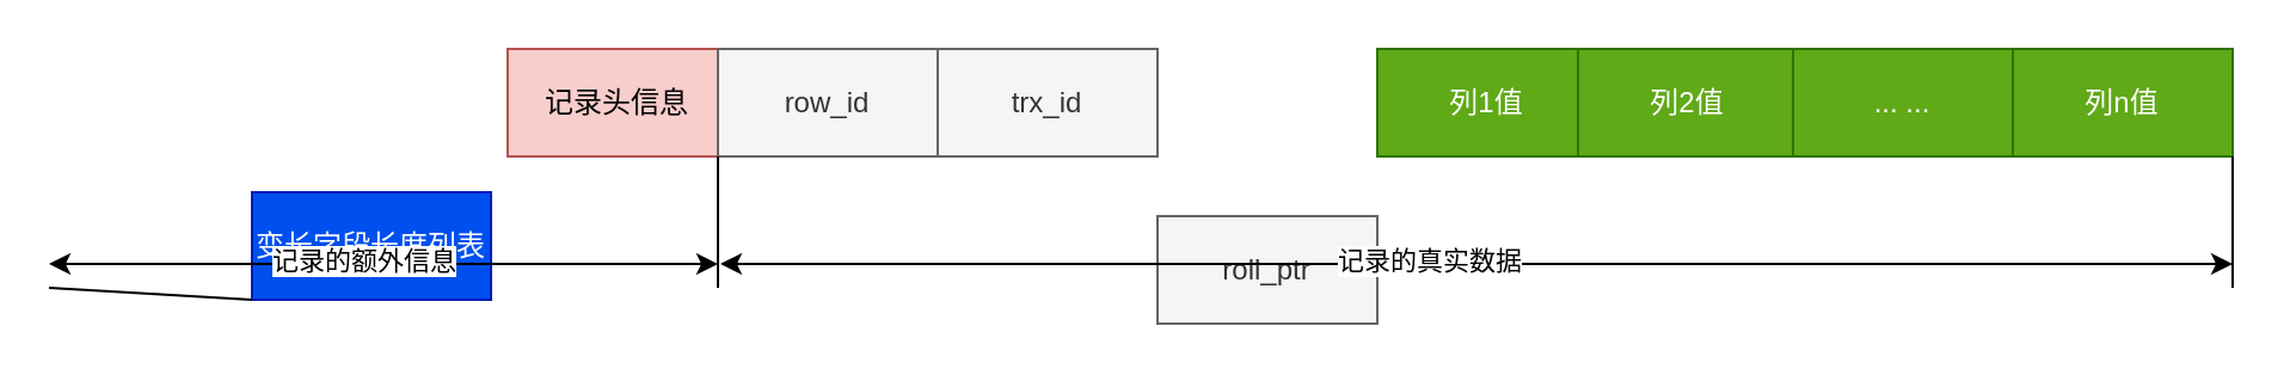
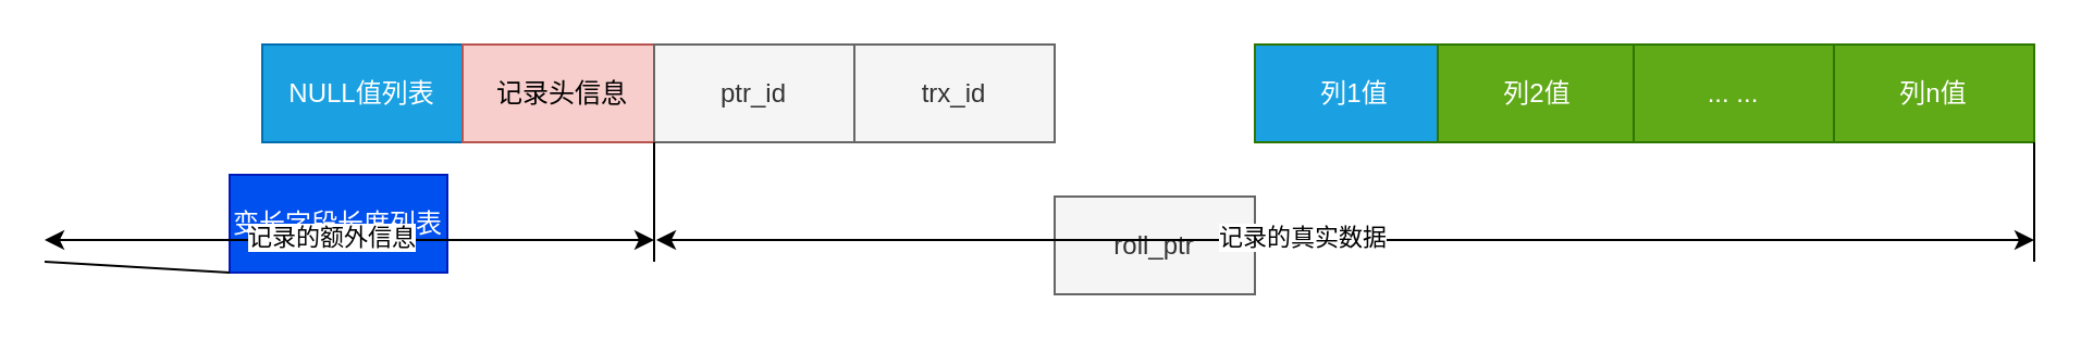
  <mxCell id="0" />
  <mxCell id="1" parent="0" />
  <mxCell id="2" value="变长字段长度列表" style="rounded=0;whiteSpace=wrap;html=1;fillColor=#0050ef;fontColor=#ffffff;strokeColor=#001DBC;" parent="1" vertex="1"><mxGeometry x="105" y="80" width="100" height="45" as="geometry" /></mxCell>
+ <mxCell id="3" value="NULL值列表" style="rounded=0;whiteSpace=wrap;html=1;fillColor=#1ba1e2;fontColor=#ffffff;strokeColor=#006EAF;" parent="1" vertex="1"><mxGeometry x="120" y="20" width="92" height="45" as="geometry" /></mxCell>
  <mxCell id="4" value="记录头信息" style="rounded=0;whiteSpace=wrap;html=1;fillColor=#f8cecc;strokeColor=#b85450;" parent="1" vertex="1"><mxGeometry x="212" y="20" width="92" height="45" as="geometry" /></mxCell>
- <mxCell id="5" value="row_id" style="rounded=0;whiteSpace=wrap;html=1;fillColor=#f5f5f5;fontColor=#333333;strokeColor=#666666;" parent="1" vertex="1"><mxGeometry x="300" y="20" width="92" height="45" as="geometry" /></mxCell>
+ <mxCell id="5" value="ptr_id" style="rounded=0;whiteSpace=wrap;html=1;fillColor=#f5f5f5;fontColor=#333333;strokeColor=#666666;" parent="1" vertex="1"><mxGeometry x="300" y="20" width="92" height="45" as="geometry" /></mxCell>
  <mxCell id="6" value="trx_id" style="rounded=0;whiteSpace=wrap;html=1;fillColor=#f5f5f5;fontColor=#333333;strokeColor=#666666;" parent="1" vertex="1"><mxGeometry x="392" y="20" width="92" height="45" as="geometry" /></mxCell>
  <mxCell id="7" value="roll_ptr" style="rounded=0;whiteSpace=wrap;html=1;fillColor=#f5f5f5;fontColor=#333333;strokeColor=#666666;" parent="1" vertex="1"><mxGeometry x="484" y="90" width="92" height="45" as="geometry" /></mxCell>
- <mxCell id="8" value="列1值" style="rounded=0;whiteSpace=wrap;html=1;fillColor=#60a917;fontColor=#ffffff;strokeColor=#2D7600;" parent="1" vertex="1"><mxGeometry x="576" y="20" width="92" height="45" as="geometry" /></mxCell>
+ <mxCell id="8" value="列1值" style="rounded=0;whiteSpace=wrap;html=1;fillColor=#1ba1e2;fontColor=#ffffff;strokeColor=#2D7600;" parent="1" vertex="1"><mxGeometry x="576" y="20" width="92" height="45" as="geometry" /></mxCell>
  <mxCell id="9" value="列2值" style="rounded=0;whiteSpace=wrap;html=1;fillColor=#60a917;fontColor=#ffffff;strokeColor=#2D7600;" parent="1" vertex="1"><mxGeometry x="660" y="20" width="92" height="45" as="geometry" /></mxCell>
  <mxCell id="10" value="... ..." style="rounded=0;whiteSpace=wrap;html=1;fillColor=#60a917;fontColor=#ffffff;strokeColor=#2D7600;" parent="1" vertex="1"><mxGeometry x="750" y="20" width="92" height="45" as="geometry" /></mxCell>
  <mxCell id="11" value="列n值" style="rounded=0;whiteSpace=wrap;html=1;fillColor=#60a917;fontColor=#ffffff;strokeColor=#2D7600;" parent="1" vertex="1"><mxGeometry x="842" y="20" width="92" height="45" as="geometry" /></mxCell>
  <mxCell id="12" value="" style="endArrow=classic;startArrow=classic;html=1;rounded=0;" parent="1" edge="1"><mxGeometry width="50" height="50" relative="1" as="geometry"><mxPoint x="20" y="110" as="sourcePoint" /><mxPoint x="300" y="110" as="targetPoint" /></mxGeometry></mxCell>
  <mxCell id="13" value="记录的额外信息" style="edgeLabel;html=1;align=center;verticalAlign=middle;resizable=0;points=[];" parent="12" vertex="1" connectable="0"><mxGeometry x="-0.064" y="2" relative="1" as="geometry"><mxPoint as="offset" /></mxGeometry></mxCell>
  <mxCell id="14" value="" style="endArrow=none;html=1;rounded=0;entryX=0;entryY=1;entryDx=0;entryDy=0;" parent="1" target="2" edge="1"><mxGeometry width="50" height="50" relative="1" as="geometry"><mxPoint x="20" y="120" as="sourcePoint" /><mxPoint x="340" y="120" as="targetPoint" /></mxGeometry></mxCell>
  <mxCell id="15" value="" style="endArrow=none;html=1;rounded=0;entryX=0;entryY=1;entryDx=0;entryDy=0;" parent="1" target="5" edge="1"><mxGeometry width="50" height="50" relative="1" as="geometry"><mxPoint x="300" y="120" as="sourcePoint" /><mxPoint x="310" y="80" as="targetPoint" /></mxGeometry></mxCell>
  <mxCell id="16" value="" style="endArrow=none;html=1;rounded=0;entryX=0;entryY=1;entryDx=0;entryDy=0;" parent="1" edge="1"><mxGeometry width="50" height="50" relative="1" as="geometry"><mxPoint x="934" y="120" as="sourcePoint" /><mxPoint x="934" y="65" as="targetPoint" /></mxGeometry></mxCell>
  <mxCell id="17" value="" style="endArrow=classic;startArrow=classic;html=1;rounded=0;" parent="1" edge="1"><mxGeometry width="50" height="50" relative="1" as="geometry"><mxPoint x="301" y="110" as="sourcePoint" /><mxPoint x="934" y="110" as="targetPoint" /></mxGeometry></mxCell>
  <mxCell id="18" value="记录的真实数据" style="edgeLabel;html=1;align=center;verticalAlign=middle;resizable=0;points=[];" parent="17" vertex="1" connectable="0"><mxGeometry x="-0.064" y="2" relative="1" as="geometry"><mxPoint as="offset" /></mxGeometry></mxCell>
